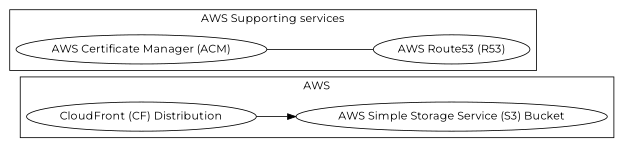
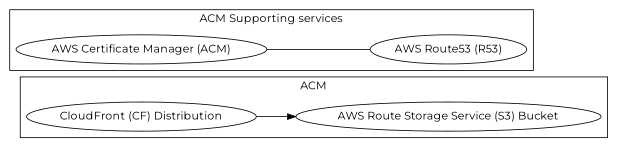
  digraph {
    compound=true
    fontname=Montserrat
    rankdir=LR
    node [fontname=Montserrat]
    edge [fontname=Montserrat]
    n1 [label="CloudFront (CF) Distribution"]
-   n2 [label="AWS Simple Storage Service (S3) Bucket"]
+   n2 [label="AWS Route Storage Service (S3) Bucket"]
    n3 [label="AWS Certificate Manager (ACM)"]
    n4 [label="AWS Route53 (R53)"]
    subgraph cluster_1 {
-     label=AWS
+     label=ACM
      n1
      n2
    }
    subgraph cluster_2 {
-     label="AWS Supporting services"
+     label="ACM Supporting services"
      n3
      n4
    }
    n1 -> n2
    n3 -> n4 [arrowhead=none]
  }
